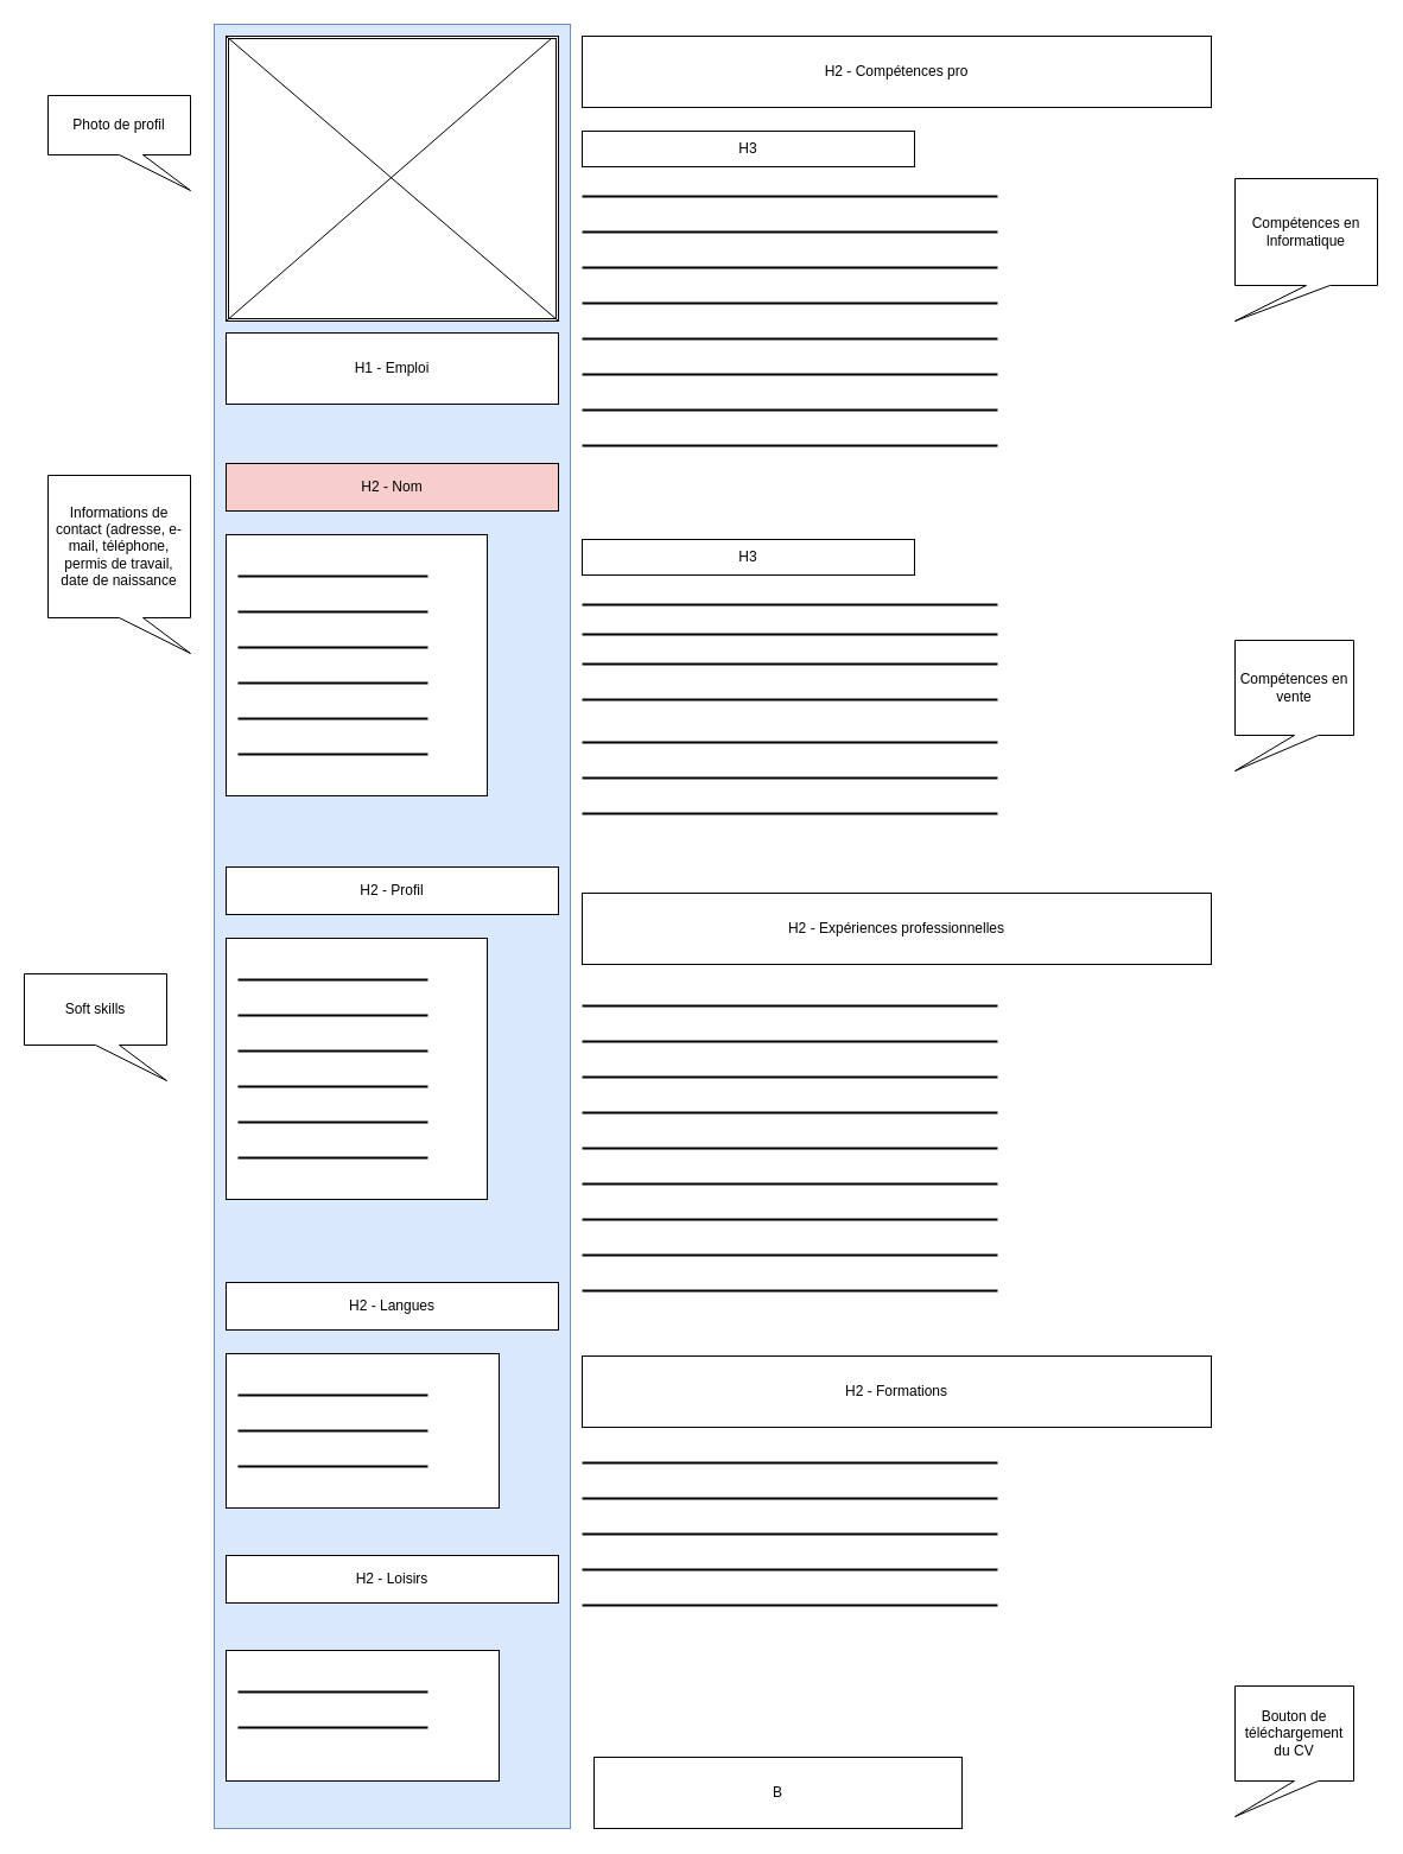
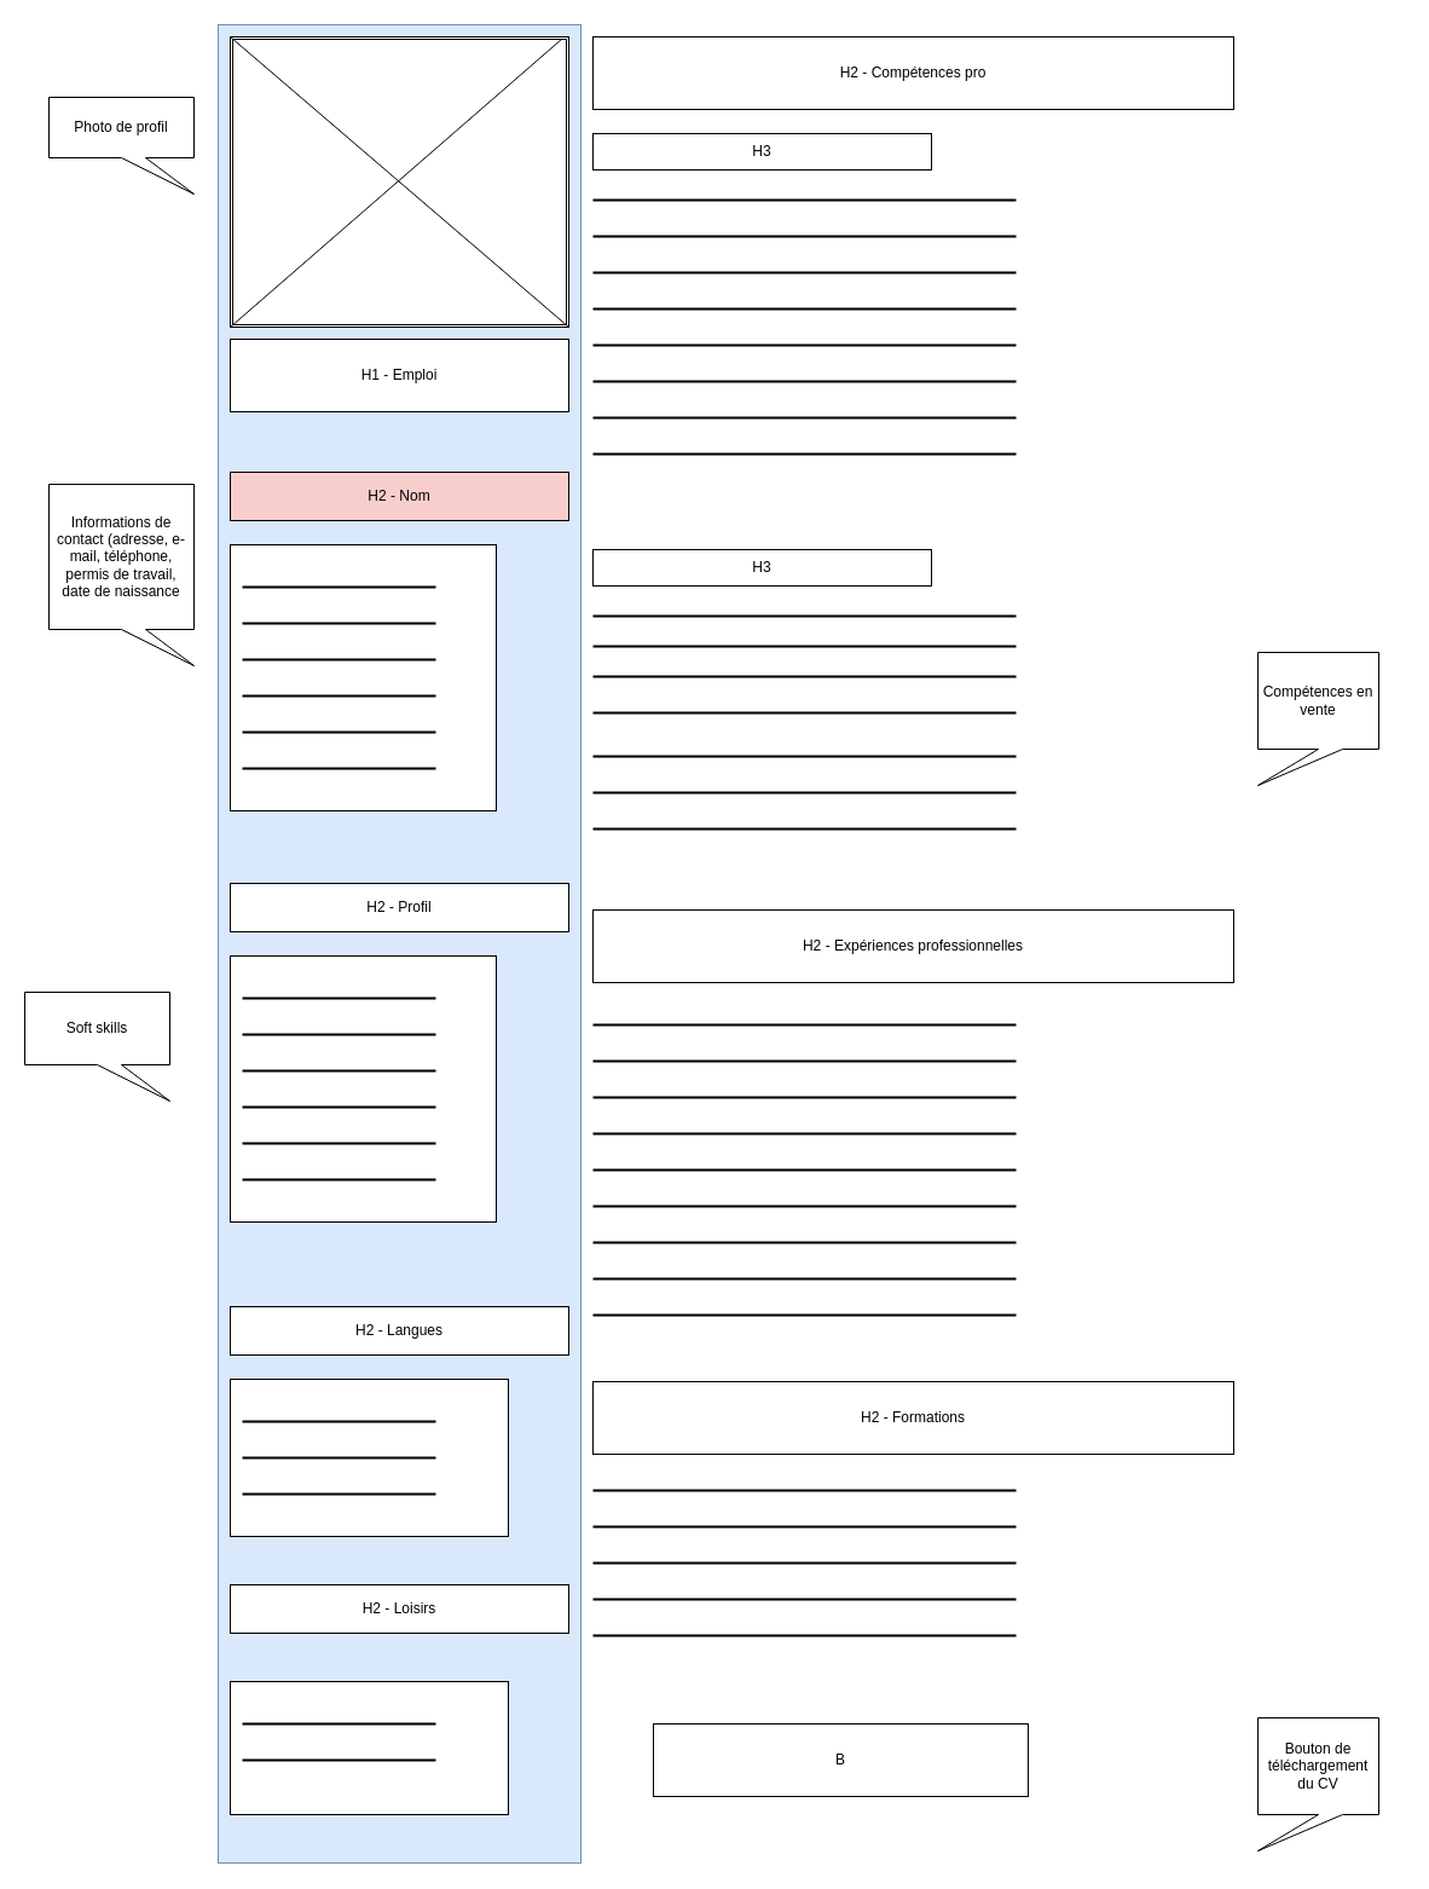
  <mxCell id="0" />
  <mxCell id="1" parent="0" />
  <mxCell id="2" value="" style="rounded=0;whiteSpace=wrap;html=1;fillColor=#dae8fc;strokeColor=#6c8ebf;" parent="1" vertex="1"><mxGeometry width="300" height="1520" as="geometry" x="180" y="20" /></mxCell>
  <mxCell id="3" value="" style="shape=ext;double=1;rounded=0;whiteSpace=wrap;html=1;" vertex="1" parent="1"><mxGeometry x="190" y="30" width="280" height="240" as="geometry" /></mxCell>
  <mxCell id="4" value="" style="endArrow=none;html=1;rounded=0;entryX=0.979;entryY=0.008;entryDx=0;entryDy=0;entryPerimeter=0;" edge="1" parent="1" target="3"><mxGeometry width="50" height="50" relative="1" as="geometry"><mxPoint x="190" y="270" as="sourcePoint" /><mxPoint x="870" y="280" as="targetPoint" /><Array as="points"><mxPoint x="190" y="270" /></Array></mxGeometry></mxCell>
  <mxCell id="5" value="" style="endArrow=none;html=1;rounded=0;entryX=0;entryY=0;entryDx=0;entryDy=0;exitX=1;exitY=1;exitDx=0;exitDy=0;" edge="1" parent="1" source="3" target="3"><mxGeometry width="50" height="50" relative="1" as="geometry"><mxPoint x="840" y="270" as="sourcePoint" /><mxPoint x="890" y="220" as="targetPoint" /></mxGeometry></mxCell>
  <mxCell id="6" value="" style="whiteSpace=wrap;html=1;aspect=fixed;" vertex="1" parent="1"><mxGeometry x="190" y="450" width="220" height="220" as="geometry" /></mxCell>
  <mxCell id="7" value="" style="line;strokeWidth=2;html=1;" vertex="1" parent="1"><mxGeometry x="200" y="570" width="160" height="10" as="geometry" /></mxCell>
  <mxCell id="8" value="" style="line;strokeWidth=2;html=1;" vertex="1" parent="1"><mxGeometry x="200" y="540" width="160" height="10" as="geometry" /></mxCell>
  <mxCell id="9" value="H2 - Compétences pro" style="rounded=0;whiteSpace=wrap;html=1;" vertex="1" parent="1"><mxGeometry x="490" y="30" width="530" height="60" as="geometry" /></mxCell>
  <mxCell id="10" value="H1 - Emploi" style="rounded=0;whiteSpace=wrap;html=1;" vertex="1" parent="1"><mxGeometry x="190" y="280" width="280" height="60" as="geometry" /></mxCell>
  <mxCell id="11" value="H2 - Nom" style="rounded=0;whiteSpace=wrap;html=1;fillColor=#f8cecc;" vertex="1" parent="1"><mxGeometry x="190" y="390" width="280" height="40" as="geometry" /></mxCell>
  <mxCell id="12" value="" style="line;strokeWidth=2;html=1;" vertex="1" parent="1"><mxGeometry x="200" y="480" width="160" height="10" as="geometry" /></mxCell>
  <mxCell id="13" value="" style="line;strokeWidth=2;html=1;" vertex="1" parent="1"><mxGeometry x="200" y="510" width="160" height="10" as="geometry" /></mxCell>
  <mxCell id="14" value="H2 - Expériences professionnelles" style="rounded=0;whiteSpace=wrap;html=1;" vertex="1" parent="1"><mxGeometry x="490" y="752" width="530" height="60" as="geometry" /></mxCell>
  <mxCell id="15" value="H2 - Formations" style="rounded=0;whiteSpace=wrap;html=1;" vertex="1" parent="1"><mxGeometry x="490" y="1142" width="530" height="60" as="geometry" /></mxCell>
  <mxCell id="16" value="" style="line;strokeWidth=2;html=1;" vertex="1" parent="1"><mxGeometry x="200" y="600" width="160" height="10" as="geometry" /></mxCell>
  <mxCell id="17" value="" style="line;strokeWidth=2;html=1;" vertex="1" parent="1"><mxGeometry x="200" y="630" width="160" height="10" as="geometry" /></mxCell>
  <mxCell id="18" style="edgeStyle=orthogonalEdgeStyle;rounded=0;orthogonalLoop=1;jettySize=auto;html=1;exitX=0.5;exitY=1;exitDx=0;exitDy=0;" edge="1" parent="1" source="6" target="6"><mxGeometry relative="1" as="geometry" /></mxCell>
  <mxCell id="19" value="H2 - Profil" style="rounded=0;whiteSpace=wrap;html=1;" vertex="1" parent="1"><mxGeometry x="190" y="730" width="280" height="40" as="geometry" /></mxCell>
  <mxCell id="20" value="" style="whiteSpace=wrap;html=1;aspect=fixed;" vertex="1" parent="1"><mxGeometry x="190" y="790" width="220" height="220" as="geometry" /></mxCell>
  <mxCell id="21" value="" style="line;strokeWidth=2;html=1;" vertex="1" parent="1"><mxGeometry x="200" y="820" width="160" height="10" as="geometry" /></mxCell>
  <mxCell id="22" value="" style="line;strokeWidth=2;html=1;" vertex="1" parent="1"><mxGeometry x="200" y="850" width="160" height="10" as="geometry" /></mxCell>
  <mxCell id="23" value="" style="line;strokeWidth=2;html=1;" vertex="1" parent="1"><mxGeometry x="200" y="880" width="160" height="10" as="geometry" /></mxCell>
  <mxCell id="24" value="" style="line;strokeWidth=2;html=1;" vertex="1" parent="1"><mxGeometry x="200" y="910" width="160" height="10" as="geometry" /></mxCell>
  <mxCell id="25" value="" style="line;strokeWidth=2;html=1;" vertex="1" parent="1"><mxGeometry x="200" y="940" width="160" height="10" as="geometry" /></mxCell>
  <mxCell id="26" value="" style="line;strokeWidth=2;html=1;" vertex="1" parent="1"><mxGeometry x="200" y="970" width="160" height="10" as="geometry" /></mxCell>
  <mxCell id="27" value="H2 - Langues" style="rounded=0;whiteSpace=wrap;html=1;" vertex="1" parent="1"><mxGeometry x="190" y="1080" width="280" height="40" as="geometry" /></mxCell>
  <mxCell id="28" value="" style="rounded=0;whiteSpace=wrap;html=1;" vertex="1" parent="1"><mxGeometry x="190" y="1140" width="230" height="130" as="geometry" /></mxCell>
  <mxCell id="29" value="" style="line;strokeWidth=2;html=1;" vertex="1" parent="1"><mxGeometry x="200" y="1170" width="160" height="10" as="geometry" /></mxCell>
  <mxCell id="30" value="" style="line;strokeWidth=2;html=1;" vertex="1" parent="1"><mxGeometry x="200" y="1200" width="160" height="10" as="geometry" /></mxCell>
  <mxCell id="31" value="" style="line;strokeWidth=2;html=1;" vertex="1" parent="1"><mxGeometry x="200" y="1230" width="160" height="10" as="geometry" /></mxCell>
  <mxCell id="32" value="H2 - Loisirs" style="rounded=0;whiteSpace=wrap;html=1;" vertex="1" parent="1"><mxGeometry x="190" y="1310" width="280" height="40" as="geometry" /></mxCell>
  <mxCell id="33" value="" style="rounded=0;whiteSpace=wrap;html=1;" vertex="1" parent="1"><mxGeometry x="190" y="1390" width="230" height="110" as="geometry" /></mxCell>
  <mxCell id="34" value="" style="line;strokeWidth=2;html=1;" vertex="1" parent="1"><mxGeometry x="200" y="1420" width="160" height="10" as="geometry" /></mxCell>
  <mxCell id="35" value="" style="line;strokeWidth=2;html=1;" vertex="1" parent="1"><mxGeometry x="200" y="1450" width="160" height="10" as="geometry" /></mxCell>
  <mxCell id="36" value="Photo de profil" style="shape=callout;whiteSpace=wrap;html=1;perimeter=calloutPerimeter;position2=1;" vertex="1" parent="1"><mxGeometry x="40" y="80" width="120" height="80" as="geometry" /></mxCell>
  <mxCell id="37" value="Informations de contact (adresse, e-mail, téléphone, permis de travail, date de naissance" style="shape=callout;whiteSpace=wrap;html=1;perimeter=calloutPerimeter;position2=1;" vertex="1" parent="1"><mxGeometry x="40" y="400" width="120" height="150" as="geometry" /></mxCell>
  <mxCell id="38" value="Soft skills" style="shape=callout;whiteSpace=wrap;html=1;perimeter=calloutPerimeter;position2=1;" vertex="1" parent="1"><mxGeometry x="20" y="820" width="120" height="90" as="geometry" /></mxCell>
  <mxCell id="39" value="H3" style="rounded=0;whiteSpace=wrap;html=1;" vertex="1" parent="1"><mxGeometry x="490" y="110" width="280" height="30" as="geometry" /></mxCell>
  <mxCell id="40" value="H3" style="rounded=0;whiteSpace=wrap;html=1;" vertex="1" parent="1"><mxGeometry x="490" y="454" width="280" height="30" as="geometry" /></mxCell>
  <mxCell id="41" value="" style="line;strokeWidth=2;html=1;" vertex="1" parent="1"><mxGeometry x="490" y="190" width="350" height="10" as="geometry" /></mxCell>
  <mxCell id="42" value="" style="line;strokeWidth=2;html=1;" vertex="1" parent="1"><mxGeometry x="490" y="160" width="350" height="10" as="geometry" /></mxCell>
  <mxCell id="43" value="" style="line;strokeWidth=2;html=1;" vertex="1" parent="1"><mxGeometry x="490" y="220" width="350" height="10" as="geometry" /></mxCell>
  <mxCell id="44" value="" style="line;strokeWidth=2;html=1;" vertex="1" parent="1"><mxGeometry x="490" y="250" width="350" height="10" as="geometry" /></mxCell>
  <mxCell id="45" value="" style="line;strokeWidth=2;html=1;" vertex="1" parent="1"><mxGeometry x="490" y="280" width="350" height="10" as="geometry" /></mxCell>
- <mxCell id="46" value="Compétences en lnformatique" style="shape=callout;whiteSpace=wrap;html=1;perimeter=calloutPerimeter;position2=0;" vertex="1" parent="1"><mxGeometry x="1040" y="150" width="120" height="120" as="geometry" /></mxCell>
  <mxCell id="47" value="Compétences en vente" style="shape=callout;whiteSpace=wrap;html=1;perimeter=calloutPerimeter;position2=0;" vertex="1" parent="1"><mxGeometry x="1040" y="539" width="100" height="110" as="geometry" /></mxCell>
  <mxCell id="48" value="" style="line;strokeWidth=2;html=1;" vertex="1" parent="1"><mxGeometry x="490" y="504" width="350" height="10" as="geometry" /></mxCell>
  <mxCell id="49" value="" style="line;strokeWidth=2;html=1;" vertex="1" parent="1"><mxGeometry x="490" y="529" width="350" height="10" as="geometry" /></mxCell>
  <mxCell id="50" value="" style="line;strokeWidth=2;html=1;" vertex="1" parent="1"><mxGeometry x="490" y="842" width="350" height="10" as="geometry" /></mxCell>
  <mxCell id="51" value="" style="line;strokeWidth=2;html=1;" vertex="1" parent="1"><mxGeometry x="490" y="872" width="350" height="10" as="geometry" /></mxCell>
  <mxCell id="52" value="" style="line;strokeWidth=2;html=1;" vertex="1" parent="1"><mxGeometry x="490" y="902" width="350" height="10" as="geometry" /></mxCell>
  <mxCell id="53" value="" style="line;strokeWidth=2;html=1;" vertex="1" parent="1"><mxGeometry x="490" y="932" width="350" height="10" as="geometry" /></mxCell>
  <mxCell id="54" value="" style="line;strokeWidth=2;html=1;" vertex="1" parent="1"><mxGeometry x="490" y="962" width="350" height="10" as="geometry" /></mxCell>
  <mxCell id="55" value="" style="line;strokeWidth=2;html=1;" vertex="1" parent="1"><mxGeometry x="490" y="992" width="350" height="10" as="geometry" /></mxCell>
  <mxCell id="56" value="" style="line;strokeWidth=2;html=1;" vertex="1" parent="1"><mxGeometry x="490" y="1022" width="350" height="10" as="geometry" /></mxCell>
  <mxCell id="57" value="" style="line;strokeWidth=2;html=1;" vertex="1" parent="1"><mxGeometry x="490" y="1052" width="350" height="10" as="geometry" /></mxCell>
  <mxCell id="58" value="" style="line;strokeWidth=2;html=1;" vertex="1" parent="1"><mxGeometry x="490" y="1082" width="350" height="10" as="geometry" /></mxCell>
  <mxCell id="59" value="" style="line;strokeWidth=2;html=1;" vertex="1" parent="1"><mxGeometry x="490" y="554" width="350" height="10" as="geometry" /></mxCell>
  <mxCell id="60" value="" style="line;strokeWidth=2;html=1;" vertex="1" parent="1"><mxGeometry x="490" y="584" width="350" height="10" as="geometry" /></mxCell>
  <mxCell id="61" value="" style="line;strokeWidth=2;html=1;" vertex="1" parent="1"><mxGeometry x="490" y="1227" width="350" height="10" as="geometry" /></mxCell>
  <mxCell id="62" value="" style="line;strokeWidth=2;html=1;" vertex="1" parent="1"><mxGeometry x="490" y="1257" width="350" height="10" as="geometry" /></mxCell>
  <mxCell id="63" value="" style="line;strokeWidth=2;html=1;" vertex="1" parent="1"><mxGeometry x="490" y="1287" width="350" height="10" as="geometry" /></mxCell>
  <mxCell id="64" value="" style="line;strokeWidth=2;html=1;" vertex="1" parent="1"><mxGeometry x="490" y="1317" width="350" height="10" as="geometry" /></mxCell>
  <mxCell id="65" value="" style="line;strokeWidth=2;html=1;" vertex="1" parent="1"><mxGeometry x="490" y="1347" width="350" height="10" as="geometry" /></mxCell>
  <mxCell id="66" value="" style="line;strokeWidth=2;html=1;" vertex="1" parent="1"><mxGeometry x="490" y="620" width="350" height="10" as="geometry" /></mxCell>
  <mxCell id="67" value="" style="line;strokeWidth=2;html=1;" vertex="1" parent="1"><mxGeometry x="490" y="650" width="350" height="10" as="geometry" /></mxCell>
  <mxCell id="68" value="" style="line;strokeWidth=2;html=1;" vertex="1" parent="1"><mxGeometry x="490" y="680" width="350" height="10" as="geometry" /></mxCell>
  <mxCell id="69" value="" style="line;strokeWidth=2;html=1;" vertex="1" parent="1"><mxGeometry x="490" y="310" width="350" height="10" as="geometry" /></mxCell>
  <mxCell id="70" value="" style="line;strokeWidth=2;html=1;" vertex="1" parent="1"><mxGeometry x="490" y="340" width="350" height="10" as="geometry" /></mxCell>
  <mxCell id="71" value="" style="line;strokeWidth=2;html=1;" vertex="1" parent="1"><mxGeometry x="490" y="370" width="350" height="10" as="geometry" /></mxCell>
- <mxCell id="72" value="B" style="rounded=0;whiteSpace=wrap;html=1;" vertex="1" parent="1"><mxGeometry x="500" y="1480" width="310" height="60" as="geometry" /></mxCell>
+ <mxCell id="72" value="B" style="rounded=0;whiteSpace=wrap;html=1;" vertex="1" parent="1"><mxGeometry x="540" y="1425" width="310" height="60" as="geometry" /></mxCell>
  <mxCell id="73" value="Bouton de téléchargement du CV" style="shape=callout;whiteSpace=wrap;html=1;perimeter=calloutPerimeter;position2=0;" vertex="1" parent="1"><mxGeometry x="1040" y="1420" width="100" height="110" as="geometry" /></mxCell>
